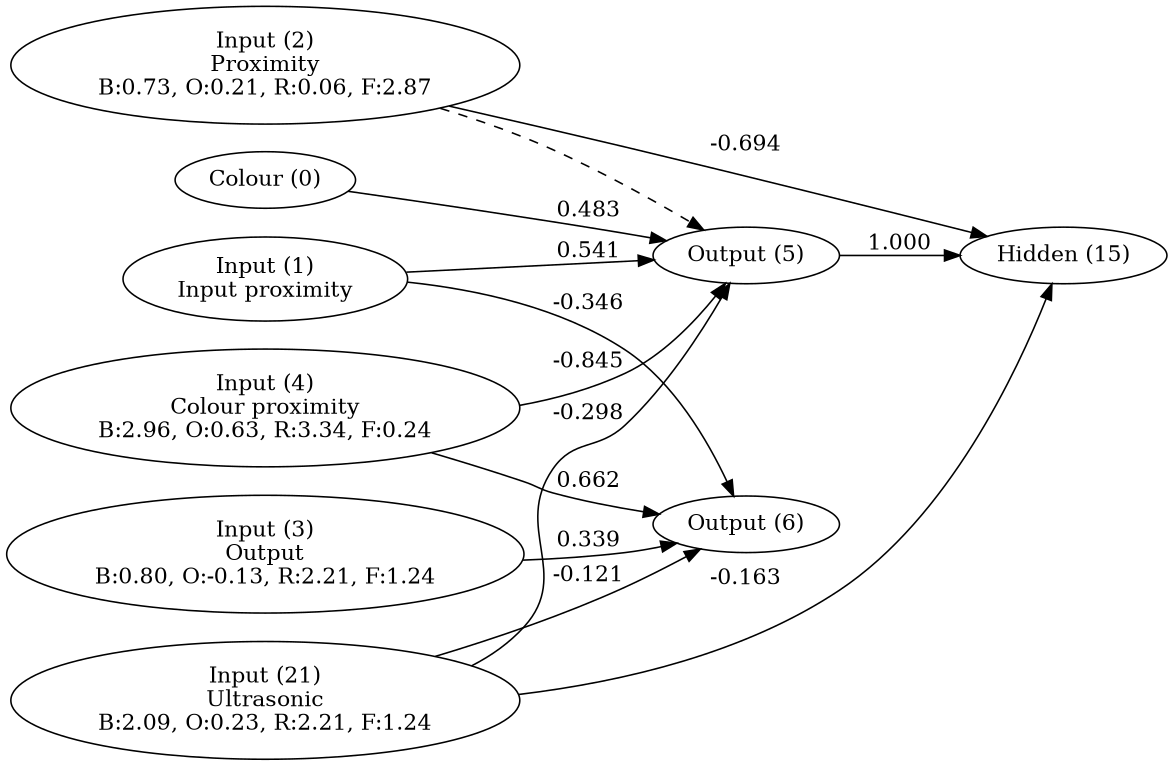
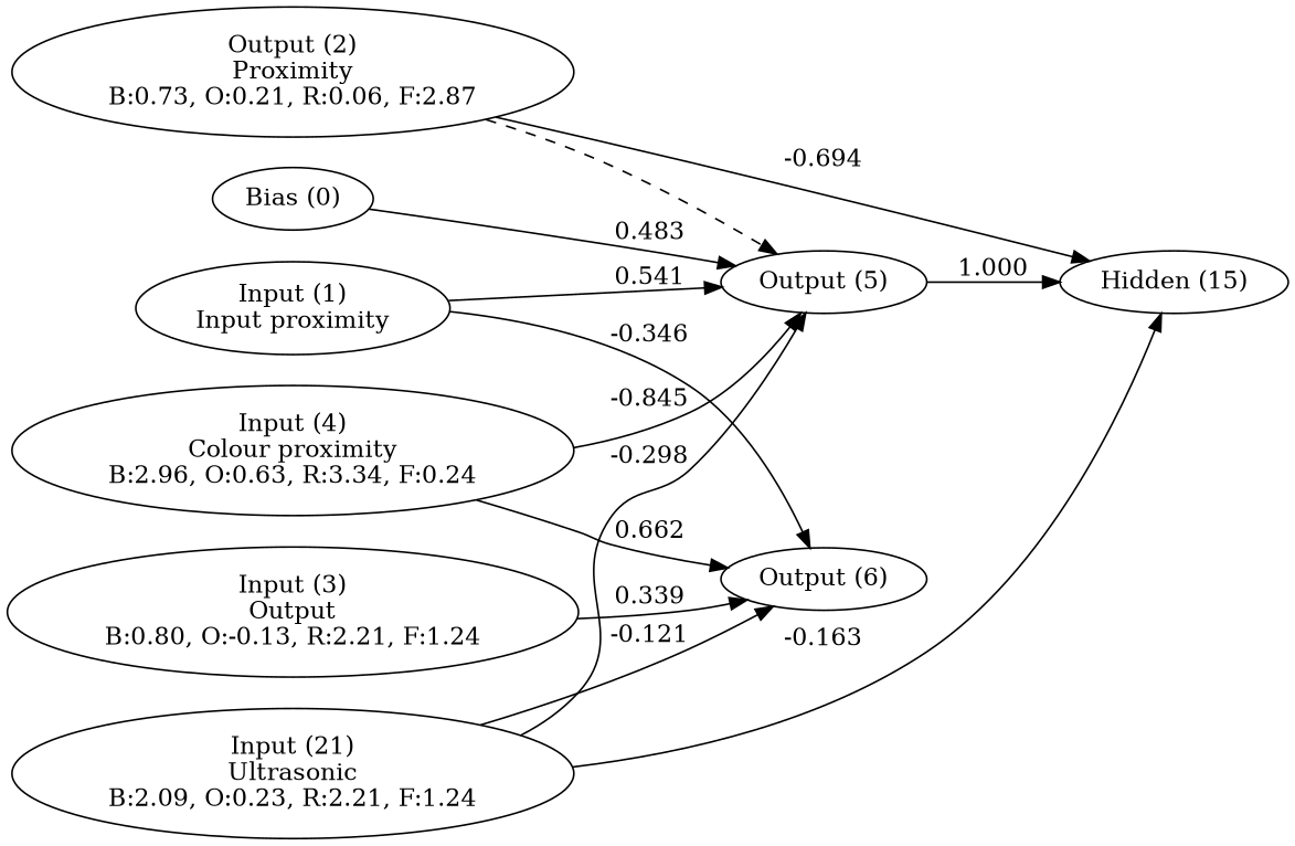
  digraph {
    rankdir=LR
-   n1 [label="Colour (0)"]
+   n1 [label="Bias (0)"]
    n2 [label="Input (1)\nInput proximity"]
-   n3 [label="Input (2)\nProximity\nB:0.73, O:0.21, R:0.06, F:2.87"]
+   n3 [label="Output (2)\nProximity\nB:0.73, O:0.21, R:0.06, F:2.87"]
    n4 [label="Input (3)\nOutput\nB:0.80, O:-0.13, R:2.21, F:1.24"]
    n5 [label="Input (4)\nColour proximity\nB:2.96, O:0.63, R:3.34, F:0.24"]
    n6 [label="Input (21)\nUltrasonic\nB:2.09, O:0.23, R:2.21, F:1.24"]
    n7 [label="Output (5)"]
    n8 [label="Output (6)"]
    n9 [label="Hidden (15)"]
    subgraph sub_1 {
      rank=same
      n1
      n2
      n3
      n4
      n5
      n6
    }
    subgraph sub_2 {
      rank=same
      n7
      n8
    }
    n1 -> n7 [label=0.483]
    n2 -> n7 [label=0.541]
    n2 -> n8 [label=-0.346]
    n3 -> n7 [style=dashed]
    n3 -> n9 [label=-0.694]
    n4 -> n8 [label=0.339]
    n5 -> n7 [label=-0.845]
    n5 -> n8 [label=0.662]
    n6 -> n7 [label=-0.298]
    n6 -> n8 [label=-0.121]
    n6 -> n9 [label=-0.163]
    n7 -> n9 [label=1.000]
  }
